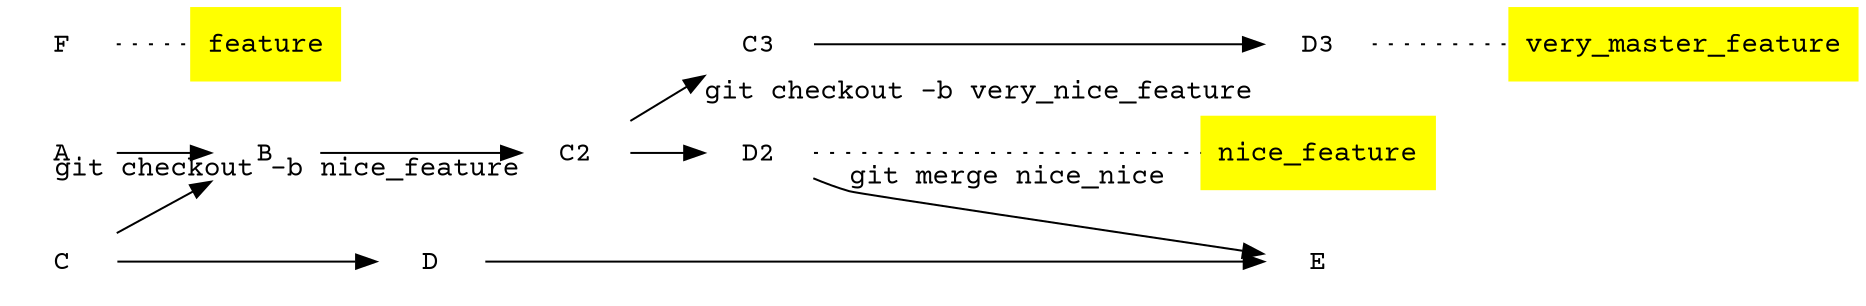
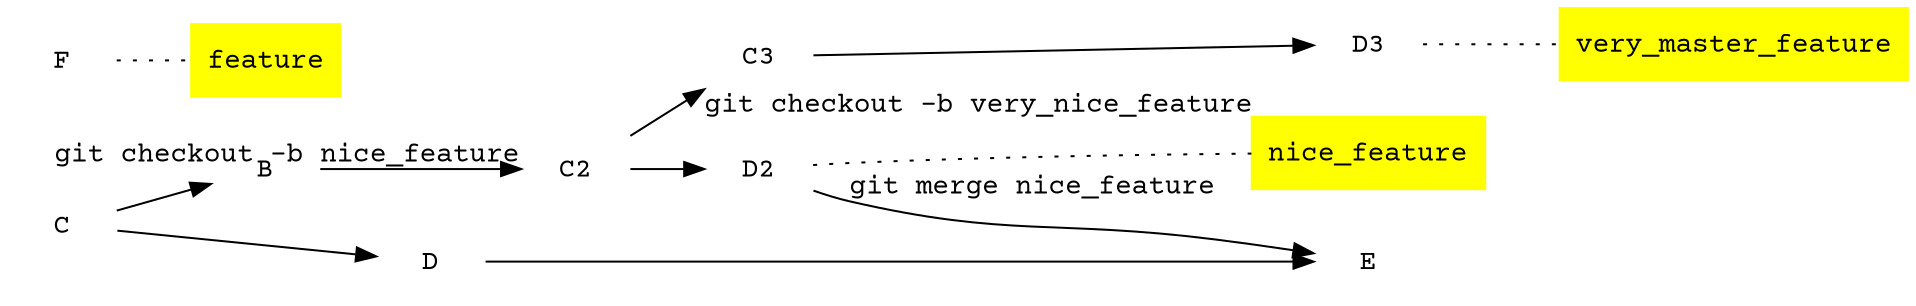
  digraph {
    fontname="Courier Prime"
    rankdir=LR
    node [fontname="Courier Prime" group=master shape=none]
    edge [fontname="Courier Prime" weight=10 group=branch]
-   A
    B
    C2
    C
    D
    D2
    C3
    E
    n9 [color=yellow group=labels label=feature shape=rectangle style=filled]
    F
    n11 [color=yellow group=labels label=nice_feature shape=rectangle style=filled]
    D3
    n13 [color=yellow group=labels label=very_master_feature shape=rectangle style=filled]
-   A -> B [weight=100 group=""]
    B -> C2 [headlabel="git checkout -b nice_feature"]
    C2 -> D2
    C2 -> C3 [headlabel="git checkout -b very_nice_feature"]
    C -> B [weight=100 group=""]
    C -> D [weight=100 group=""]
    D -> E [weight=100 group=""]
-   D2 -> E [label="git merge nice_nice"]
+   D2 -> E [label="git merge nice_feature"]
    D2 -> n11 [dir=none style=dotted weight=1]
    C3 -> D3
    F -> n9 [dir=none style=dotted weight=1]
    D3 -> n13 [dir=none style=dotted weight=1]
  }
